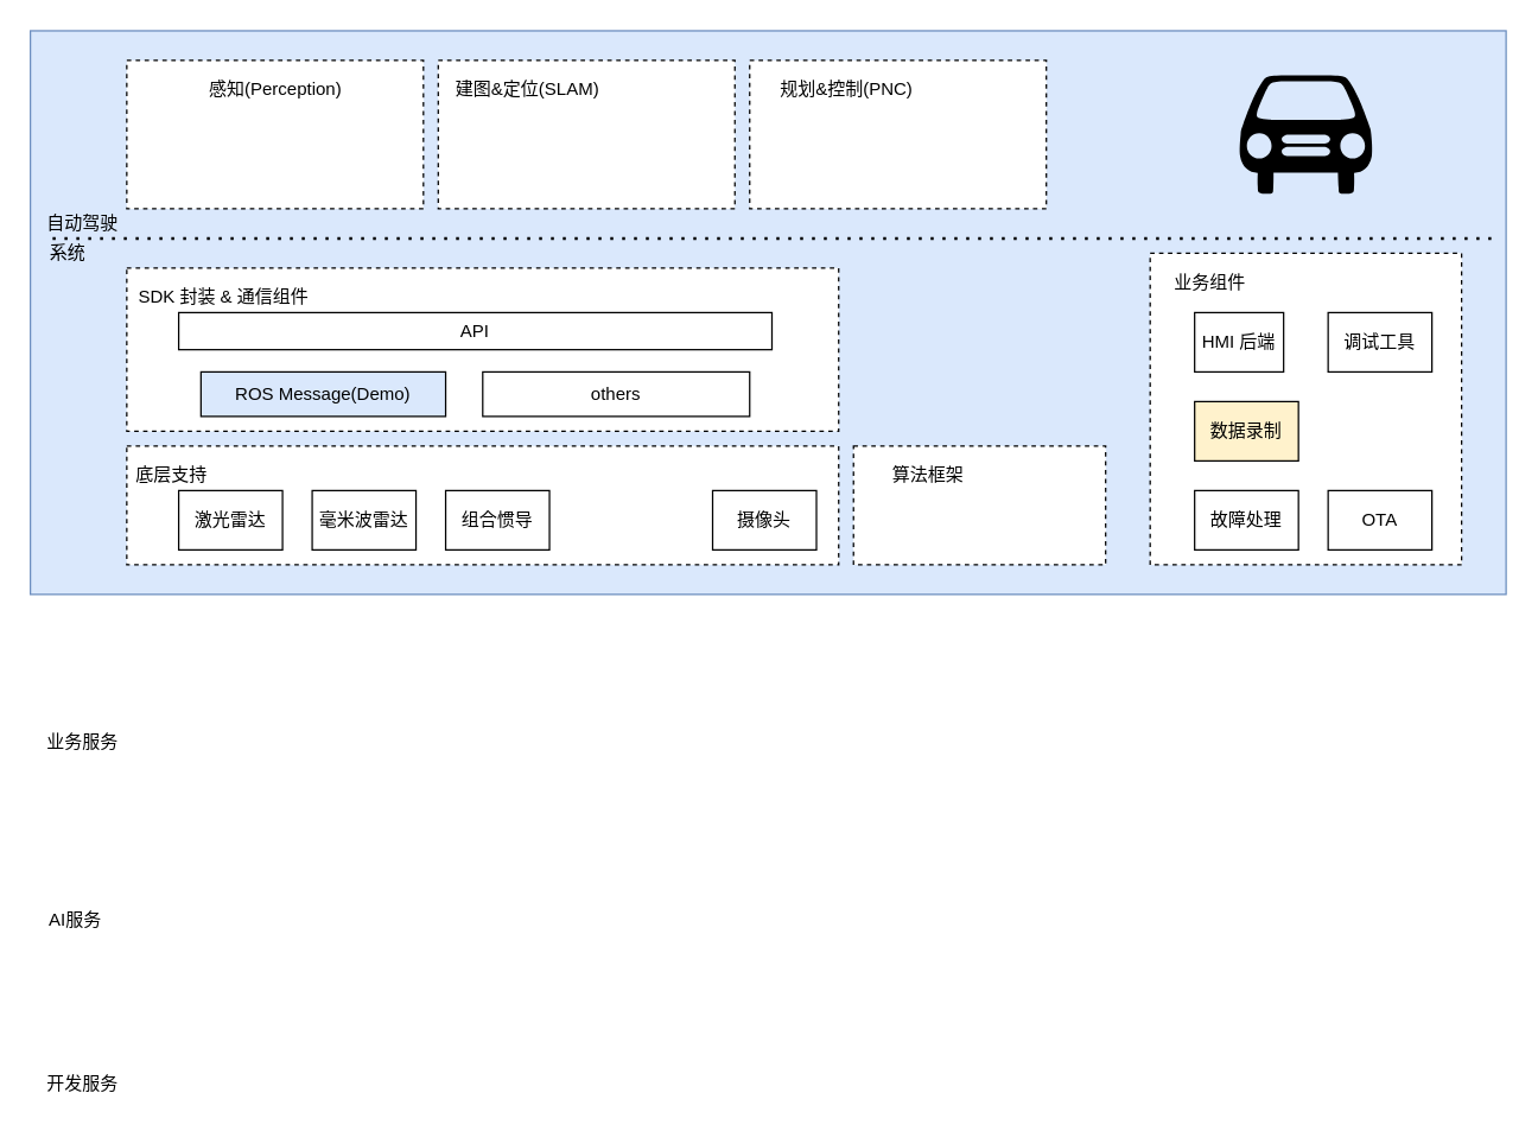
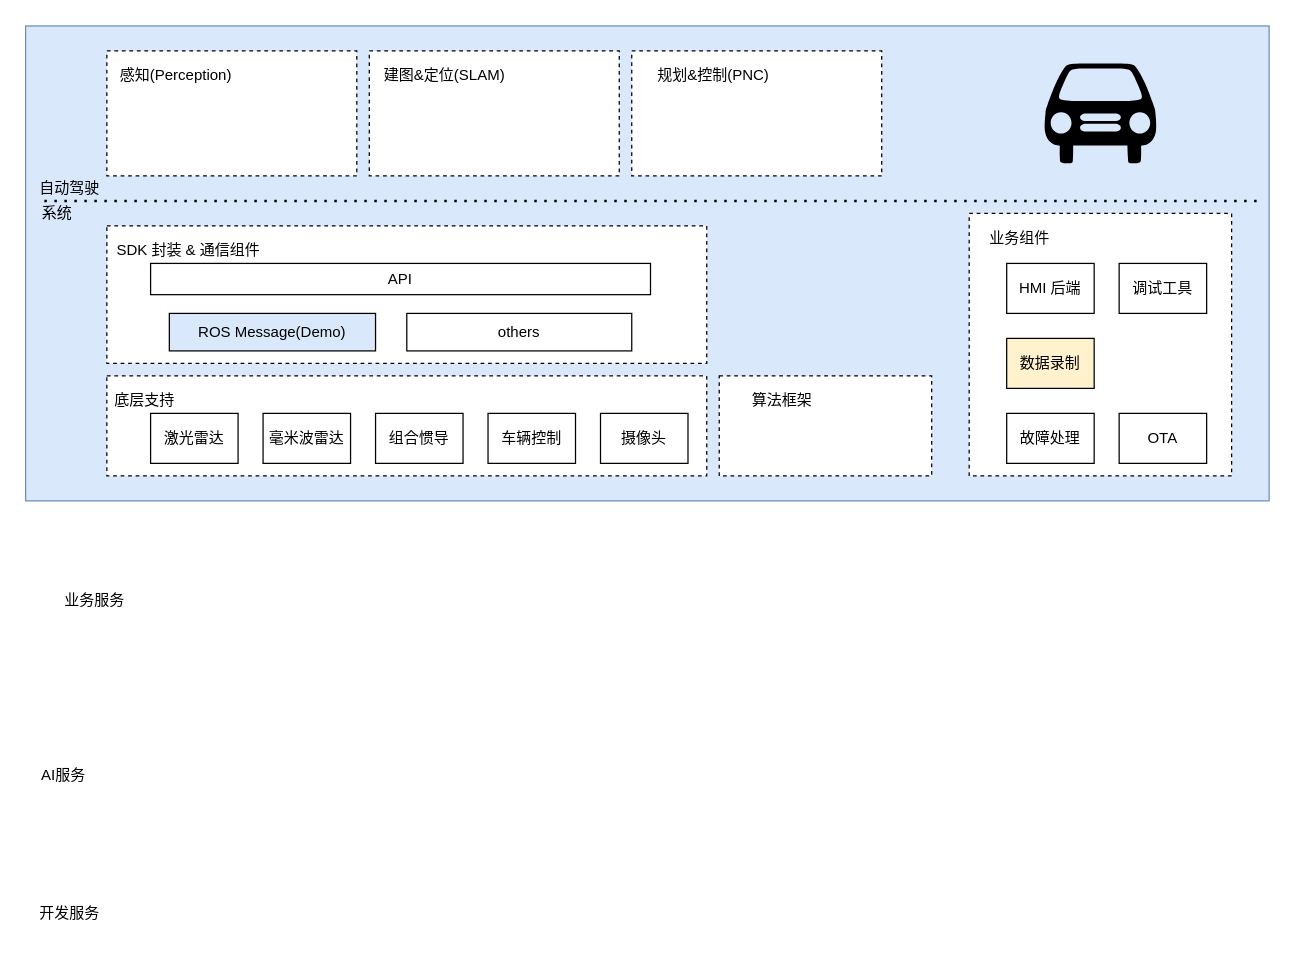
  <mxCell id="0" />
  <mxCell id="1" parent="0" />
  <mxCell id="2" value="" style="rounded=0;whiteSpace=wrap;html=1;fillColor=#dae8fc;strokeColor=#6c8ebf;" vertex="1" parent="1"><mxGeometry x="20" y="20" width="995" height="380" as="geometry" /></mxCell>
  <mxCell id="3" value="" style="rounded=0;whiteSpace=wrap;html=1;dashed=1;" vertex="1" parent="1"><mxGeometry x="505" y="40" width="200" height="100" as="geometry" /></mxCell>
  <mxCell id="4" value="" style="rounded=0;whiteSpace=wrap;html=1;dashed=1;" vertex="1" parent="1"><mxGeometry x="295" y="40" width="200" height="100" as="geometry" /></mxCell>
  <mxCell id="5" value="" style="rounded=0;whiteSpace=wrap;html=1;dashed=1;" vertex="1" parent="1"><mxGeometry x="85" y="40" width="200" height="100" as="geometry" /></mxCell>
  <mxCell id="6" value="" style="rounded=0;whiteSpace=wrap;html=1;dashed=1;" vertex="1" parent="1"><mxGeometry x="775" y="170" width="210" height="210" as="geometry" /></mxCell>
  <mxCell id="7" value="" style="rounded=0;whiteSpace=wrap;html=1;dashed=1;" vertex="1" parent="1"><mxGeometry x="85" y="180" width="480" height="110" as="geometry" /></mxCell>
  <mxCell id="8" value="" style="rounded=0;whiteSpace=wrap;html=1;dashed=1;" vertex="1" parent="1"><mxGeometry x="575" y="300" width="170" height="80" as="geometry" /></mxCell>
  <mxCell id="9" value="" style="rounded=0;whiteSpace=wrap;html=1;dashed=1;" vertex="1" parent="1"><mxGeometry x="85" y="300" width="480" height="80" as="geometry" /></mxCell>
  <mxCell id="10" value="开发服务&lt;br&gt;" style="text;html=1;align=center;verticalAlign=middle;resizable=0;points=[];autosize=1;strokeColor=none;fillColor=none;" vertex="1" parent="1"><mxGeometry x="25" y="720" width="60" height="20" as="geometry" /></mxCell>
  <mxCell id="11" value="AI服务" style="text;html=1;align=center;verticalAlign=middle;resizable=0;points=[];autosize=1;strokeColor=none;fillColor=none;" vertex="1" parent="1"><mxGeometry x="25" y="610" width="50" height="20" as="geometry" /></mxCell>
- <mxCell id="12" value="业务服务" style="text;html=1;align=center;verticalAlign=middle;resizable=0;points=[];autosize=1;strokeColor=none;fillColor=none;" vertex="1" parent="1"><mxGeometry x="25" y="490" width="60" height="20" as="geometry" /></mxCell>
+ <mxCell id="12" value="业务服务" style="text;html=1;align=center;verticalAlign=middle;resizable=0;points=[];autosize=1;strokeColor=none;fillColor=none;" vertex="1" parent="1"><mxGeometry x="45" y="470" width="60" height="20" as="geometry" /></mxCell>
  <mxCell id="13" value="SDK 封装 &amp;amp; 通信组件" style="text;html=1;align=center;verticalAlign=middle;resizable=0;points=[];autosize=1;strokeColor=none;fillColor=none;" vertex="1" parent="1"><mxGeometry x="85" y="190" width="130" height="20" as="geometry" /></mxCell>
  <mxCell id="14" value="底层支持" style="text;html=1;align=center;verticalAlign=middle;resizable=0;points=[];autosize=1;strokeColor=none;fillColor=none;" vertex="1" parent="1"><mxGeometry x="85" y="310" width="60" height="20" as="geometry" /></mxCell>
  <mxCell id="15" value="算法框架" style="text;html=1;align=center;verticalAlign=middle;resizable=0;points=[];autosize=1;strokeColor=none;fillColor=none;" vertex="1" parent="1"><mxGeometry x="595" y="310" width="60" height="20" as="geometry" /></mxCell>
  <mxCell id="16" value="业务组件" style="text;html=1;align=center;verticalAlign=middle;resizable=0;points=[];autosize=1;strokeColor=none;fillColor=none;" vertex="1" parent="1"><mxGeometry x="785" y="180" width="60" height="20" as="geometry" /></mxCell>
  <mxCell id="17" value="激光雷达" style="whiteSpace=wrap;html=1;" vertex="1" parent="1"><mxGeometry x="120" y="330" width="70" height="40" as="geometry" /></mxCell>
  <mxCell id="18" value="摄像头" style="whiteSpace=wrap;html=1;" vertex="1" parent="1"><mxGeometry x="480" y="330" width="70" height="40" as="geometry" /></mxCell>
+ <mxCell id="19" value="车辆控制" style="whiteSpace=wrap;html=1;" vertex="1" parent="1"><mxGeometry x="390" y="330" width="70" height="40" as="geometry" /></mxCell>
  <mxCell id="20" value="组合惯导" style="whiteSpace=wrap;html=1;" vertex="1" parent="1"><mxGeometry x="300" y="330" width="70" height="40" as="geometry" /></mxCell>
  <mxCell id="21" value="毫米波雷达" style="whiteSpace=wrap;html=1;" vertex="1" parent="1"><mxGeometry x="210" y="330" width="70" height="40" as="geometry" /></mxCell>
  <mxCell id="22" value="ROS Message(Demo)" style="whiteSpace=wrap;html=1;fillColor=#dae8fc;" vertex="1" parent="1"><mxGeometry x="135" y="250" width="165" height="30" as="geometry" /></mxCell>
  <mxCell id="23" value="others" style="whiteSpace=wrap;html=1;" vertex="1" parent="1"><mxGeometry x="325" y="250" width="180" height="30" as="geometry" /></mxCell>
  <mxCell id="24" value="API" style="whiteSpace=wrap;html=1;" vertex="1" parent="1"><mxGeometry x="120" y="210" width="400" height="25" as="geometry" /></mxCell>
- <mxCell id="25" value="HMI 后端" style="whiteSpace=wrap;html=1;" vertex="1" parent="1"><mxGeometry x="805" y="210" width="60" height="40" as="geometry" /></mxCell>
+ <mxCell id="25" value="HMI 后端" style="whiteSpace=wrap;html=1;" vertex="1" parent="1"><mxGeometry x="805" y="210" width="70" height="40" as="geometry" /></mxCell>
  <mxCell id="26" value="调试工具" style="whiteSpace=wrap;html=1;" vertex="1" parent="1"><mxGeometry x="895" y="210" width="70" height="40" as="geometry" /></mxCell>
  <mxCell id="27" value="故障处理" style="whiteSpace=wrap;html=1;" vertex="1" parent="1"><mxGeometry x="805" y="330" width="70" height="40" as="geometry" /></mxCell>
  <mxCell id="28" value="OTA" style="whiteSpace=wrap;html=1;" vertex="1" parent="1"><mxGeometry x="895" y="330" width="70" height="40" as="geometry" /></mxCell>
  <mxCell id="29" value="数据录制" style="whiteSpace=wrap;html=1;fillColor=#fff2cc;" vertex="1" parent="1"><mxGeometry x="805" y="270" width="70" height="40" as="geometry" /></mxCell>
  <mxCell id="30" value="" style="endArrow=none;dashed=1;html=1;dashPattern=1 3;strokeWidth=2;rounded=0;" edge="1" parent="1"><mxGeometry width="50" height="50" relative="1" as="geometry"><mxPoint x="35" y="160" as="sourcePoint" /><mxPoint x="1005" y="160" as="targetPoint" /></mxGeometry></mxCell>
  <mxCell id="31" value="系统" style="text;html=1;align=center;verticalAlign=middle;resizable=0;points=[];autosize=1;strokeColor=none;fillColor=none;" vertex="1" parent="1"><mxGeometry x="25" y="160" width="40" height="20" as="geometry" /></mxCell>
  <mxCell id="32" value="自动驾驶" style="text;html=1;align=center;verticalAlign=middle;resizable=0;points=[];autosize=1;strokeColor=none;fillColor=none;" vertex="1" parent="1"><mxGeometry x="25" y="140" width="60" height="20" as="geometry" /></mxCell>
- <mxCell id="33" value="感知(Perception)" style="text;html=1;align=center;verticalAlign=middle;resizable=0;points=[];autosize=1;strokeColor=none;fillColor=none;" vertex="1" parent="1"><mxGeometry x="135" y="50" width="100" height="20" as="geometry" /></mxCell>
+ <mxCell id="33" value="感知(Perception)" style="text;html=1;align=center;verticalAlign=middle;resizable=0;points=[];autosize=1;strokeColor=none;fillColor=none;" vertex="1" parent="1"><mxGeometry x="90" y="50" width="100" height="20" as="geometry" /></mxCell>
  <mxCell id="34" value="建图&amp;amp;定位(SLAM)" style="text;html=1;align=center;verticalAlign=middle;resizable=0;points=[];autosize=1;strokeColor=none;fillColor=none;" vertex="1" parent="1"><mxGeometry x="300" y="50" width="110" height="20" as="geometry" /></mxCell>
  <mxCell id="35" value="规划&amp;amp;控制(PNC)" style="text;html=1;align=center;verticalAlign=middle;resizable=0;points=[];autosize=1;strokeColor=none;fillColor=none;" vertex="1" parent="1"><mxGeometry x="520" y="50" width="100" height="20" as="geometry" /></mxCell>
  <mxCell id="36" value="" style="shape=mxgraph.signs.transportation.car_1;html=1;pointerEvents=1;fillColor=#000000;strokeColor=none;verticalLabelPosition=bottom;verticalAlign=top;align=center;aspect=fixed;" vertex="1" parent="1"><mxGeometry x="835" y="50" width="90" height="80" as="geometry" /></mxCell>
